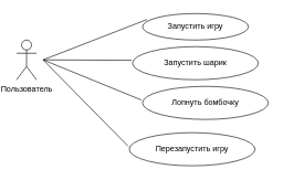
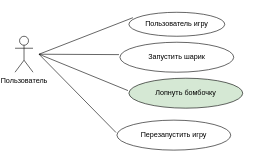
  <mxCell id="0" />
  <mxCell id="1" parent="0" />
  <mxCell id="2" value="Пользователь&lt;div&gt;&lt;br&gt;&lt;/div&gt;" style="shape=umlActor;verticalLabelPosition=bottom;verticalAlign=top;html=1;outlineConnect=0;" parent="1" vertex="1"><mxGeometry x="20" y="60" width="30" height="60" as="geometry" /></mxCell>
  <mxCell id="3" value="Запустить шарик" style="ellipse;whiteSpace=wrap;html=1;" parent="1" vertex="1"><mxGeometry x="195" y="70" width="190" height="50" as="geometry" /></mxCell>
  <mxCell id="4" value="" style="endArrow=none;html=1;rounded=0;entryX=-0.008;entryY=0.413;entryDx=0;entryDy=0;entryPerimeter=0;endFill=0;" parent="1" target="3" edge="1"><mxGeometry width="50" height="50" relative="1" as="geometry"><mxPoint x="60" y="90" as="sourcePoint" /><mxPoint x="155" y="394" as="targetPoint" /></mxGeometry></mxCell>
- <mxCell id="5" value="Запустить игру" style="ellipse;whiteSpace=wrap;html=1;" parent="1" vertex="1"><mxGeometry x="210" y="20" width="160" height="40" as="geometry" /></mxCell>
+ <mxCell id="5" value="Пользователь игру" style="ellipse;whiteSpace=wrap;html=1;" parent="1" vertex="1"><mxGeometry x="210" y="20" width="160" height="40" as="geometry" /></mxCell>
  <mxCell id="6" value="" style="endArrow=none;html=1;rounded=0;entryX=0.042;entryY=0.226;entryDx=0;entryDy=0;entryPerimeter=0;endFill=0;" parent="1" target="5" edge="1"><mxGeometry width="50" height="50" relative="1" as="geometry"><mxPoint x="60" y="90" as="sourcePoint" /><mxPoint x="119" y="523" as="targetPoint" /></mxGeometry></mxCell>
- <mxCell id="7" value="Лопнуть бомбочку" style="ellipse;whiteSpace=wrap;html=1;" parent="1" vertex="1"><mxGeometry x="210" y="130" width="190" height="50" as="geometry" /></mxCell>
+ <mxCell id="7" value="Лопнуть бомбочку" style="ellipse;whiteSpace=wrap;html=1;fillColor=#d5e8d4;" parent="1" vertex="1"><mxGeometry x="210" y="130" width="190" height="50" as="geometry" /></mxCell>
  <mxCell id="8" value="" style="endArrow=none;html=1;rounded=0;entryX=-0.008;entryY=0.413;entryDx=0;entryDy=0;entryPerimeter=0;endFill=0;" parent="1" target="7" edge="1"><mxGeometry width="50" height="50" relative="1" as="geometry"><mxPoint x="60" y="90" as="sourcePoint" /><mxPoint x="155" y="464" as="targetPoint" /></mxGeometry></mxCell>
  <mxCell id="9" value="Перезапустить игру" style="ellipse;whiteSpace=wrap;html=1;" parent="1" vertex="1"><mxGeometry x="190" y="200" width="190" height="50" as="geometry" /></mxCell>
  <mxCell id="10" value="" style="endArrow=none;html=1;rounded=0;entryX=-0.008;entryY=0.413;entryDx=0;entryDy=0;entryPerimeter=0;endFill=0;" parent="1" target="9" edge="1"><mxGeometry width="50" height="50" relative="1" as="geometry"><mxPoint x="60" y="90" as="sourcePoint" /><mxPoint x="165" y="534" as="targetPoint" /></mxGeometry></mxCell>
